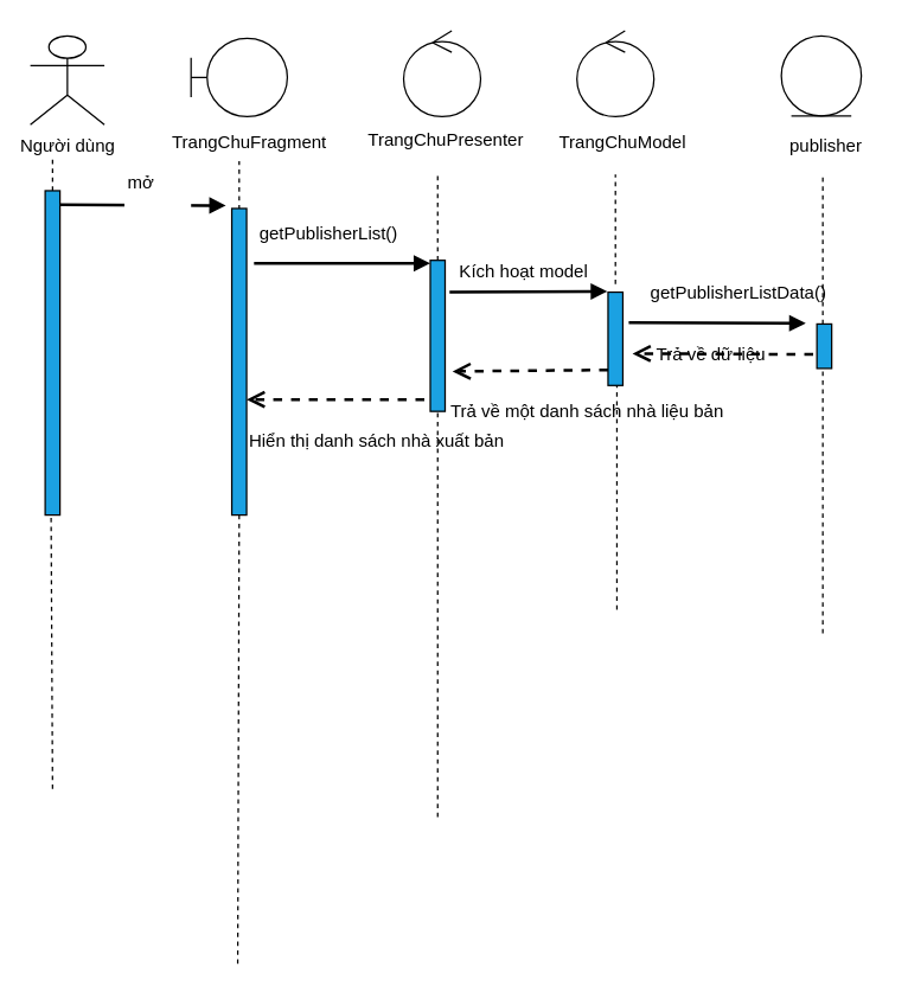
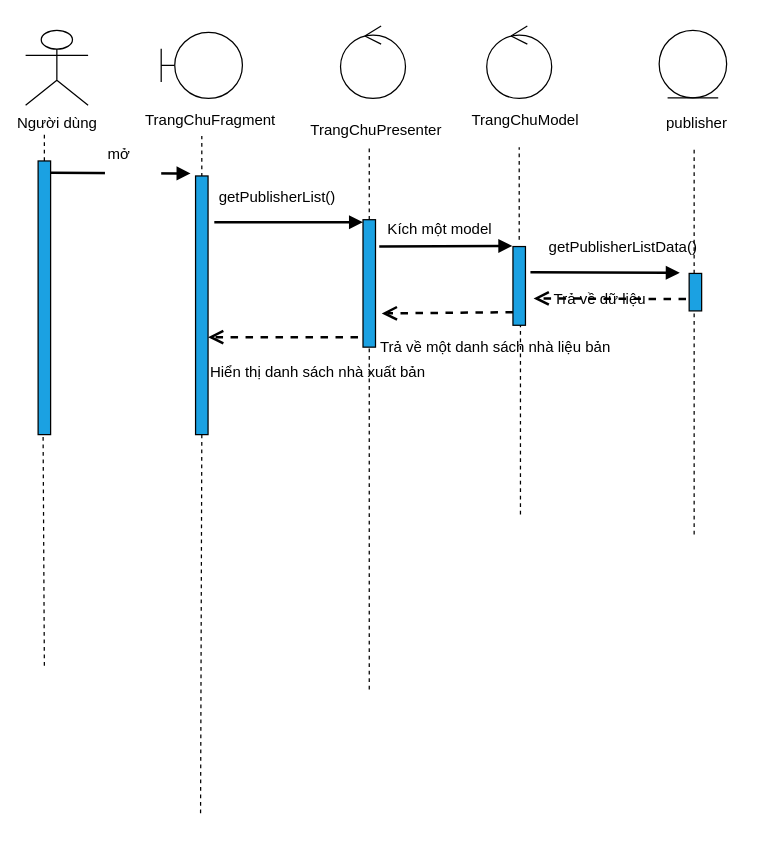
  <mxCell id="0" />
  <mxCell id="1" parent="0" />
  <mxCell id="2" value="Người dùng" style="shape=umlActor;verticalLabelPosition=bottom;labelBackgroundColor=#ffffff;verticalAlign=top;html=1;outlineConnect=0;" parent="1" vertex="1"><mxGeometry x="20" y="23.5" width="50" height="60" as="geometry" /></mxCell>
  <mxCell id="3" value="" style="ellipse;shape=umlControl;whiteSpace=wrap;html=1;strokeColor=#000000;" parent="1" vertex="1"><mxGeometry x="272" y="20" width="52" height="58" as="geometry" /></mxCell>
- <mxCell id="4" value="&amp;nbsp;TrangChuPresenter" style="text;html=1;resizable=0;points=[];autosize=1;align=left;verticalAlign=top;spacingTop=-4;" parent="1" vertex="1"><mxGeometry x="243" y="83.5" width="120" height="20" as="geometry" /></mxCell>
+ <mxCell id="4" value="&amp;nbsp;TrangChuPresenter" style="text;html=1;resizable=0;points=[];autosize=1;align=left;verticalAlign=top;spacingTop=-4;" parent="1" vertex="1"><mxGeometry x="243" y="93.5" width="120" height="20" as="geometry" /></mxCell>
  <mxCell id="5" value="" style="shape=umlBoundary;whiteSpace=wrap;html=1;strokeColor=#000000;" parent="1" vertex="1"><mxGeometry x="128.5" y="25" width="65" height="53" as="geometry" /></mxCell>
  <mxCell id="6" value="TrangChuFragment" style="text;html=1;resizable=0;points=[];autosize=1;align=left;verticalAlign=top;spacingTop=-4;" parent="1" vertex="1"><mxGeometry x="113.5" y="85.5" width="120" height="20" as="geometry" /></mxCell>
  <mxCell id="7" value="" style="ellipse;shape=umlEntity;whiteSpace=wrap;html=1;strokeColor=#000000;" parent="1" vertex="1"><mxGeometry x="527" y="23.5" width="54" height="54" as="geometry" /></mxCell>
  <mxCell id="8" value="&amp;nbsp;TrangChuModel" style="text;html=1;resizable=0;points=[];autosize=1;align=left;verticalAlign=top;spacingTop=-4;" parent="1" vertex="1"><mxGeometry x="371.5" y="85.5" width="100" height="20" as="geometry" /></mxCell>
  <mxCell id="9" value="" style="endArrow=block;endFill=1;endSize=6;html=1;strokeWidth=2;" parent="1" edge="1"><mxGeometry width="100" relative="1" as="geometry"><mxPoint x="40" y="137.5" as="sourcePoint" /><mxPoint x="152" y="138" as="targetPoint" /></mxGeometry></mxCell>
  <mxCell id="10" value="" style="ellipse;shape=umlControl;whiteSpace=wrap;html=1;strokeColor=#000000;" parent="1" vertex="1"><mxGeometry x="389" y="20" width="52" height="58" as="geometry" /></mxCell>
  <mxCell id="11" value="publisher&lt;br&gt;" style="text;html=1;resizable=0;points=[];autosize=1;align=left;verticalAlign=top;spacingTop=-4;" parent="1" vertex="1"><mxGeometry x="531" y="87.5" width="60" height="20" as="geometry" /></mxCell>
  <mxCell id="12" value="" style="endArrow=block;endFill=1;endSize=6;html=1;strokeWidth=2;" parent="1" edge="1"><mxGeometry width="100" relative="1" as="geometry"><mxPoint x="171" y="177" as="sourcePoint" /><mxPoint x="290" y="177" as="targetPoint" /></mxGeometry></mxCell>
  <mxCell id="13" value="mở" style="text;html=1;resizable=0;points=[];autosize=1;align=left;verticalAlign=top;spacingTop=-4;fillColor=#ffffff;" parent="1" vertex="1"><mxGeometry x="83.5" y="112.5" width="45" height="30" as="geometry" /></mxCell>
  <mxCell id="14" value="getPublisherList()" style="text;html=1;resizable=0;points=[];autosize=1;align=left;verticalAlign=top;spacingTop=-4;" parent="1" vertex="1"><mxGeometry x="173" y="147" width="110" height="20" as="geometry" /></mxCell>
  <mxCell id="15" value="" style="endArrow=block;endFill=1;endSize=6;html=1;strokeWidth=2;" parent="1" edge="1"><mxGeometry width="100" relative="1" as="geometry"><mxPoint x="424" y="217" as="sourcePoint" /><mxPoint x="543.5" y="217.5" as="targetPoint" /></mxGeometry></mxCell>
  <mxCell id="16" value="" style="endArrow=none;dashed=1;html=1;strokeWidth=1;" parent="1" source="17" edge="1"><mxGeometry width="50" height="50" relative="1" as="geometry"><mxPoint x="35" y="497" as="sourcePoint" /><mxPoint x="35" y="107" as="targetPoint" /></mxGeometry></mxCell>
  <mxCell id="17" value="" style="html=1;points=[];perimeter=orthogonalPerimeter;fillColor=#1ba1e2;strokeColor=#000000;fontColor=#ffffff;" parent="1" vertex="1"><mxGeometry x="30" y="128" width="10" height="219" as="geometry" /></mxCell>
  <mxCell id="18" value="" style="endArrow=none;dashed=1;html=1;strokeWidth=1;exitX=0.4;exitY=1.009;exitDx=0;exitDy=0;exitPerimeter=0;" parent="1" source="17" edge="1"><mxGeometry width="50" height="50" relative="1" as="geometry"><mxPoint x="35" y="497" as="sourcePoint" /><mxPoint x="35" y="532" as="targetPoint" /></mxGeometry></mxCell>
  <mxCell id="19" value="" style="endArrow=none;dashed=1;html=1;strokeWidth=1;exitX=0.5;exitY=0.003;exitDx=0;exitDy=0;exitPerimeter=0;" parent="1" source="20" edge="1"><mxGeometry width="50" height="50" relative="1" as="geometry"><mxPoint x="161" y="497" as="sourcePoint" /><mxPoint x="161" y="108" as="targetPoint" /></mxGeometry></mxCell>
  <mxCell id="20" value="" style="html=1;points=[];perimeter=orthogonalPerimeter;fillColor=#1ba1e2;strokeColor=#000000;fontColor=#ffffff;" parent="1" vertex="1"><mxGeometry x="156" y="140" width="10" height="207" as="geometry" /></mxCell>
  <mxCell id="21" value="" style="endArrow=none;dashed=1;html=1;strokeWidth=1;exitX=0.5;exitY=1;exitDx=0;exitDy=0;exitPerimeter=0;" parent="1" source="20" edge="1"><mxGeometry width="50" height="50" relative="1" as="geometry"><mxPoint x="161" y="497" as="sourcePoint" /><mxPoint x="160" y="652" as="targetPoint" /></mxGeometry></mxCell>
  <mxCell id="22" value="" style="endArrow=none;dashed=1;html=1;strokeWidth=1;" parent="1" source="23" edge="1"><mxGeometry width="50" height="50" relative="1" as="geometry"><mxPoint x="295" y="497" as="sourcePoint" /><mxPoint x="295" y="117" as="targetPoint" /></mxGeometry></mxCell>
  <mxCell id="23" value="" style="html=1;points=[];perimeter=orthogonalPerimeter;fillColor=#1ba1e2;strokeColor=#000000;fontColor=#ffffff;" parent="1" vertex="1"><mxGeometry x="290" y="175" width="10" height="102" as="geometry" /></mxCell>
  <mxCell id="24" value="" style="endArrow=none;dashed=1;html=1;strokeWidth=1;" parent="1" target="23" edge="1"><mxGeometry width="50" height="50" relative="1" as="geometry"><mxPoint x="295" y="551" as="sourcePoint" /><mxPoint x="295" y="117" as="targetPoint" /></mxGeometry></mxCell>
  <mxCell id="25" value="" style="endArrow=none;dashed=1;html=1;strokeWidth=1;" parent="1" edge="1"><mxGeometry width="50" height="50" relative="1" as="geometry"><mxPoint x="415" y="191" as="sourcePoint" /><mxPoint x="415" y="117" as="targetPoint" /></mxGeometry></mxCell>
  <mxCell id="26" value="" style="endArrow=none;dashed=1;html=1;strokeWidth=1;" parent="1" source="35" edge="1"><mxGeometry width="50" height="50" relative="1" as="geometry"><mxPoint x="555" y="427" as="sourcePoint" /><mxPoint x="555" y="117" as="targetPoint" /></mxGeometry></mxCell>
  <mxCell id="27" value="" style="html=1;verticalAlign=bottom;endArrow=open;dashed=1;endSize=8;strokeWidth=2;" parent="1" edge="1"><mxGeometry relative="1" as="geometry"><mxPoint x="548.5" y="238.5" as="sourcePoint" /><mxPoint x="426.5" y="238" as="targetPoint" /></mxGeometry></mxCell>
  <mxCell id="28" value="" style="html=1;verticalAlign=bottom;endArrow=open;dashed=1;endSize=8;strokeWidth=2;" parent="1" edge="1"><mxGeometry relative="1" as="geometry"><mxPoint x="410" y="249" as="sourcePoint" /><mxPoint x="305" y="250" as="targetPoint" /></mxGeometry></mxCell>
  <mxCell id="29" value="getPublisherListData()" style="text;html=1;resizable=0;points=[];autosize=1;align=left;verticalAlign=top;spacingTop=-4;" parent="1" vertex="1"><mxGeometry x="437" y="186.5" width="130" height="20" as="geometry" /></mxCell>
  <mxCell id="30" value="Trả về dữ liệu" style="text;html=1;resizable=0;points=[];autosize=1;align=left;verticalAlign=top;spacingTop=-4;" parent="1" vertex="1"><mxGeometry x="440.5" y="228.5" width="90" height="20" as="geometry" /></mxCell>
  <mxCell id="31" value="" style="html=1;verticalAlign=bottom;endArrow=open;dashed=1;endSize=8;strokeWidth=2;" parent="1" edge="1"><mxGeometry relative="1" as="geometry"><mxPoint x="286" y="269" as="sourcePoint" /><mxPoint x="166" y="269" as="targetPoint" /></mxGeometry></mxCell>
  <mxCell id="32" value="" style="endArrow=block;endFill=1;endSize=6;html=1;strokeWidth=2;" parent="1" edge="1"><mxGeometry width="100" relative="1" as="geometry"><mxPoint x="303" y="196.5" as="sourcePoint" /><mxPoint x="409.5" y="196" as="targetPoint" /></mxGeometry></mxCell>
  <mxCell id="33" value="" style="html=1;points=[];perimeter=orthogonalPerimeter;fillColor=#1ba1e2;strokeColor=#000000;fontColor=#ffffff;" parent="1" vertex="1"><mxGeometry x="410" y="196.5" width="10" height="63" as="geometry" /></mxCell>
  <mxCell id="34" value="" style="endArrow=none;dashed=1;html=1;strokeWidth=1;exitX=1.075;exitY=-0.1;exitDx=0;exitDy=0;exitPerimeter=0;" parent="1" target="33" edge="1"><mxGeometry width="50" height="50" relative="1" as="geometry"><mxPoint x="416" y="411" as="sourcePoint" /><mxPoint x="415" y="117" as="targetPoint" /></mxGeometry></mxCell>
  <mxCell id="35" value="" style="html=1;points=[];perimeter=orthogonalPerimeter;fillColor=#1ba1e2;strokeColor=#000000;fontColor=#ffffff;" parent="1" vertex="1"><mxGeometry x="551" y="218" width="10" height="30" as="geometry" /></mxCell>
  <mxCell id="36" value="" style="endArrow=none;dashed=1;html=1;strokeWidth=1;" parent="1" target="35" edge="1"><mxGeometry width="50" height="50" relative="1" as="geometry"><mxPoint x="555" y="427" as="sourcePoint" /><mxPoint x="555" y="117" as="targetPoint" /></mxGeometry></mxCell>
  <mxCell id="37" value="Trả về một danh sách nhà liệu bản" style="text;html=1;resizable=0;points=[];autosize=1;align=left;verticalAlign=top;spacingTop=-4;" parent="1" vertex="1"><mxGeometry x="301.5" y="267" width="200" height="20" as="geometry" /></mxCell>
  <mxCell id="38" value="Hiển thị danh sách nhà xuất bản&lt;br&gt;&lt;br&gt;" style="text;html=1;resizable=0;points=[];autosize=1;align=left;verticalAlign=top;spacingTop=-4;" parent="1" vertex="1"><mxGeometry x="166" y="287" width="190" height="30" as="geometry" /></mxCell>
- <mxCell id="39" value="Kích hoạt model" style="text;html=1;resizable=0;points=[];autosize=1;align=left;verticalAlign=top;spacingTop=-4;" vertex="1" parent="1"><mxGeometry x="307.5" y="172.5" width="97" height="14" as="geometry" /></mxCell>
+ <mxCell id="39" value="Kích một model" style="text;html=1;resizable=0;points=[];autosize=1;align=left;verticalAlign=top;spacingTop=-4;" vertex="1" parent="1"><mxGeometry x="307.5" y="172.5" width="97" height="14" as="geometry" /></mxCell>
